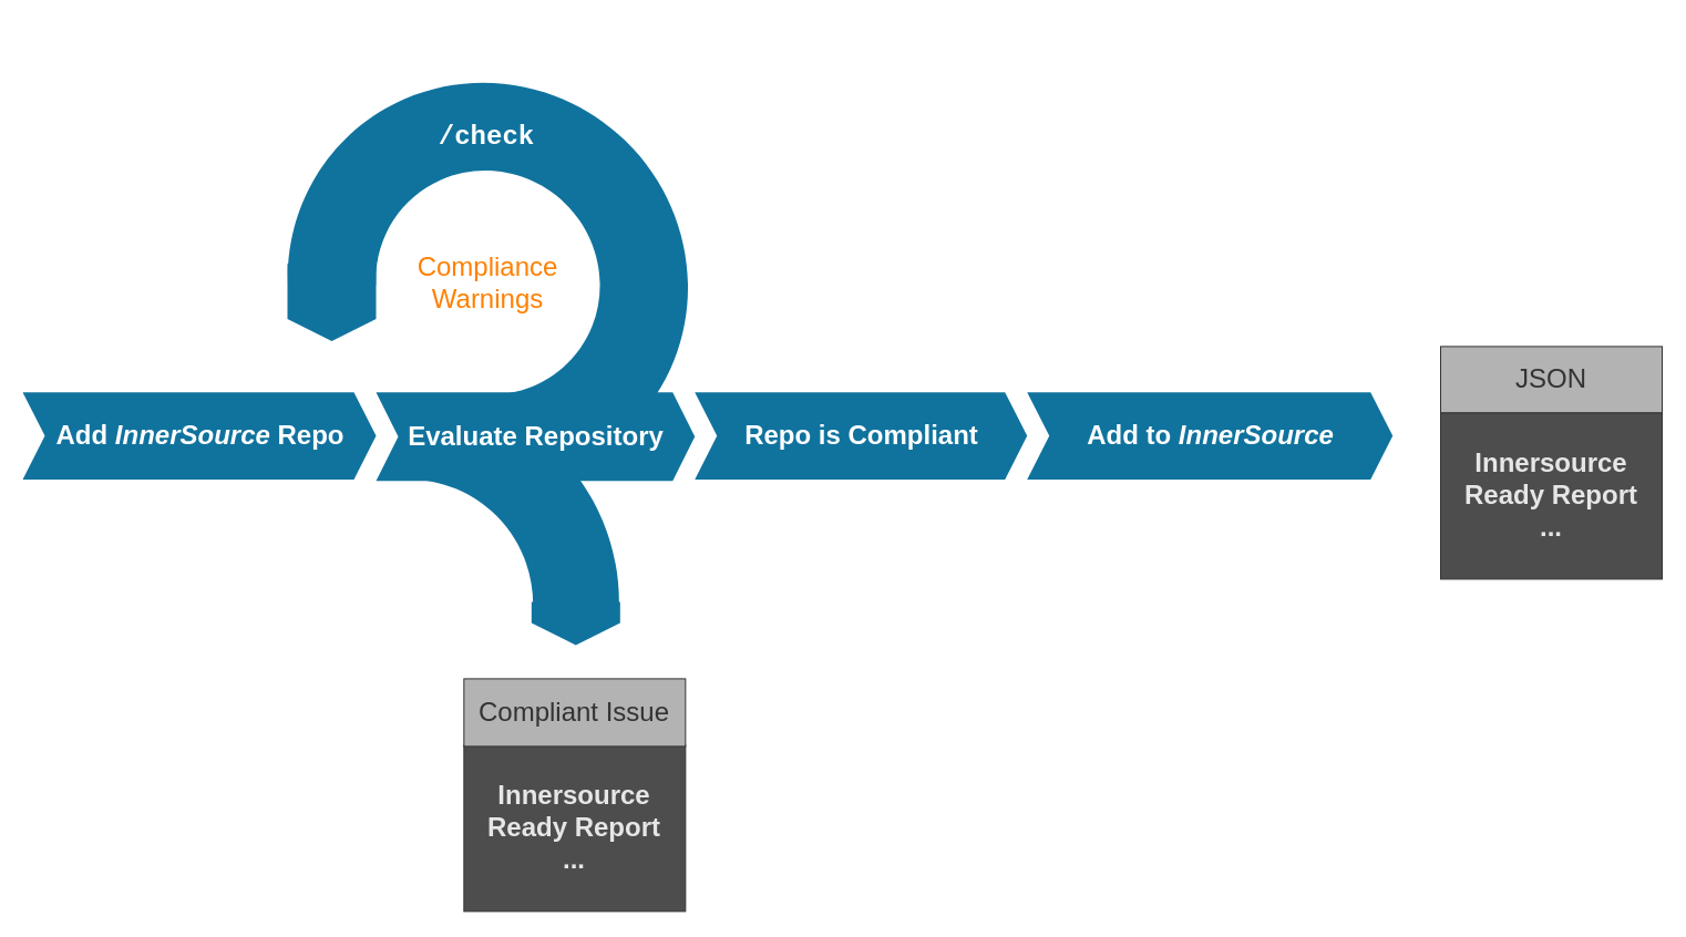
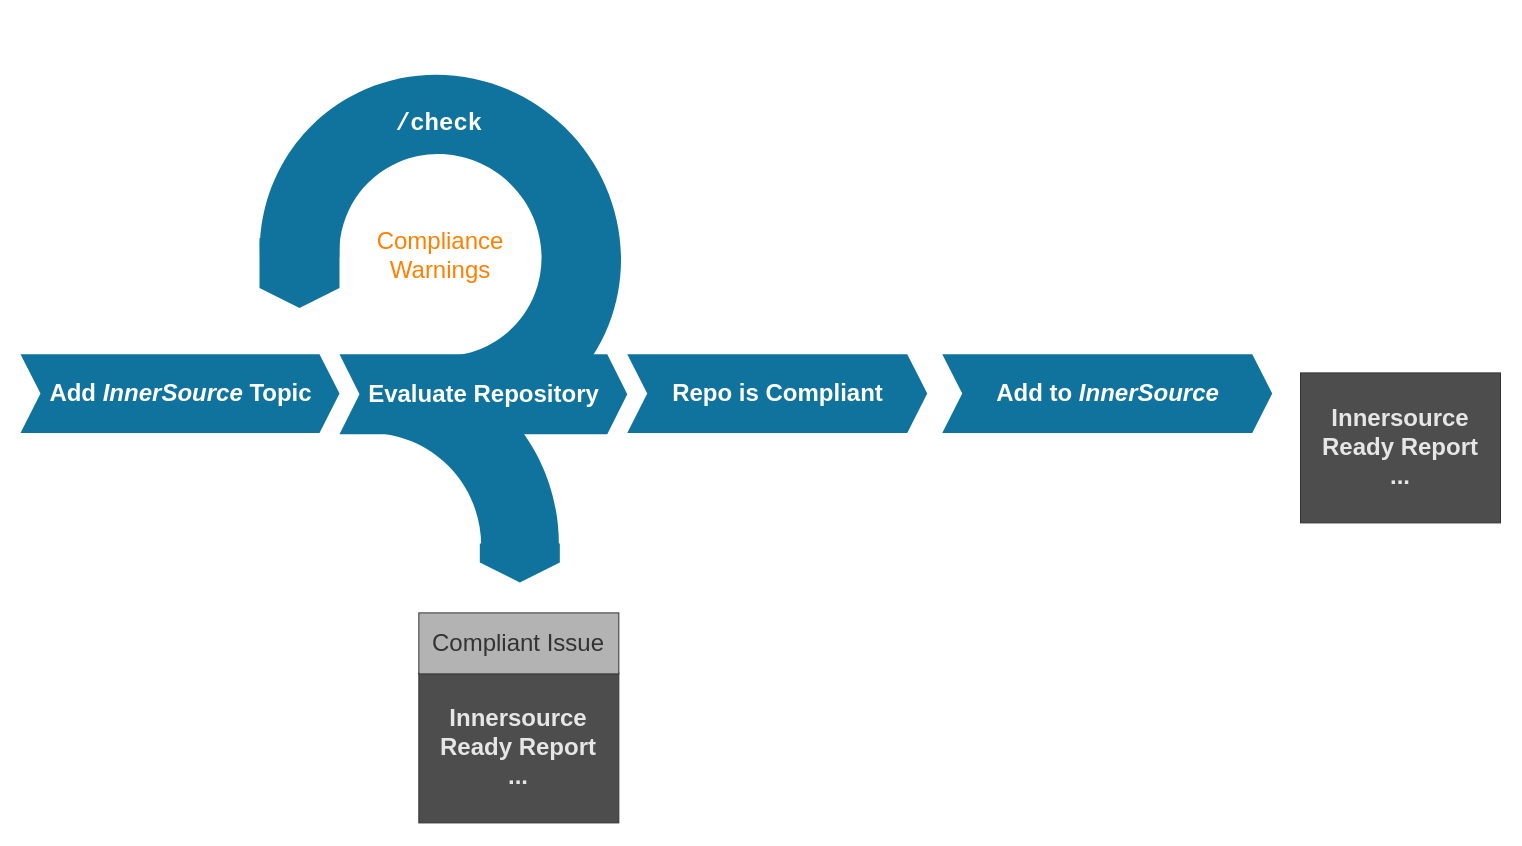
  <mxCell id="0" />
  <mxCell id="1" parent="0" />
  <mxCell id="2" value="&lt;font color=&quot;#ff8000&quot; style=&quot;font-size: 24px;&quot;&gt;Compliance&lt;br style=&quot;font-size: 24px;&quot;&gt;Warnings&lt;/font&gt;" style="text;html=1;strokeColor=none;fillColor=none;align=center;verticalAlign=middle;whiteSpace=wrap;rounded=0;fontSize=24;" parent="1" vertex="1"><mxGeometry x="394.95" y="192.73" width="90" height="20" as="geometry" /></mxCell>
  <mxCell id="3" value="" style="verticalLabelPosition=bottom;verticalAlign=top;html=1;shape=mxgraph.basic.partConcEllipse;fillColor=#10739E;strokeColor=none;startAngle=0.625;endAngle=0.876;arcWidth=0.4;rotation=135;fontSize=24;" parent="1" vertex="1"><mxGeometry x="167.62" y="305.4" width="393.38" height="382.74" as="geometry" /></mxCell>
  <mxCell id="4" value="Repo is Compliant" style="html=1;shape=mxgraph.infographic.ribbonSimple;notch1=20;notch2=20;fillColor=#10739E;strokeColor=none;align=center;verticalAlign=middle;fontColor=#ffffff;fontSize=24;fontStyle=1;" parent="1" vertex="1"><mxGeometry x="626.75" y="301.82" width="300" height="78.58" as="geometry" /></mxCell>
- <mxCell id="5" value="Add to &lt;i style=&quot;font-size: 24px;&quot;&gt;InnerSource&lt;/i&gt;" style="html=1;shape=mxgraph.infographic.ribbonSimple;notch1=20;notch2=20;fillColor=#10739E;strokeColor=none;align=center;verticalAlign=middle;fontColor=#ffffff;fontSize=24;fontStyle=1;" parent="1" vertex="1"><mxGeometry x="926.75" y="301.82" width="330" height="78.58" as="geometry" /></mxCell>
- <mxCell id="6" value="&lt;font color=&quot;#333333&quot; style=&quot;font-size: 24px;&quot;&gt;JSON&lt;/font&gt;" style="rounded=0;whiteSpace=wrap;html=1;labelBackgroundColor=none;fontColor=#E6E6E6;strokeColor=#333333;fillColor=#B3B3B3;fontSize=24;" parent="1" vertex="1"><mxGeometry x="1300" y="260.4" width="200" height="60" as="geometry" /></mxCell>
+ <mxCell id="5" value="Add to &lt;i style=&quot;font-size: 24px;&quot;&gt;InnerSource&lt;/i&gt;" style="html=1;shape=mxgraph.infographic.ribbonSimple;notch1=20;notch2=20;fillColor=#10739E;strokeColor=none;align=center;verticalAlign=middle;fontColor=#ffffff;fontSize=24;fontStyle=1;" parent="1" vertex="1"><mxGeometry x="941.75" y="301.82" width="330" height="78.58" as="geometry" /></mxCell>
  <mxCell id="7" value="&lt;font color=&quot;#e6e6e6&quot; style=&quot;font-size: 24px;&quot;&gt;&lt;span style=&quot;font-family: helvetica; font-size: 24px; font-style: normal; font-weight: 700; letter-spacing: normal; text-align: center; text-indent: 0px; text-transform: none; word-spacing: 0px; display: inline; float: none;&quot;&gt;Innersource&lt;/span&gt;&lt;br style=&quot;font-family: helvetica; font-size: 24px; font-style: normal; font-weight: 700; letter-spacing: normal; text-align: center; text-indent: 0px; text-transform: none; word-spacing: 0px;&quot;&gt;&lt;span style=&quot;font-family: helvetica; font-size: 24px; font-style: normal; font-weight: 700; letter-spacing: normal; text-align: center; text-indent: 0px; text-transform: none; word-spacing: 0px; display: inline; float: none;&quot;&gt;Ready Report&lt;/span&gt;&lt;br style=&quot;font-family: helvetica; font-size: 24px; font-style: normal; font-weight: 700; letter-spacing: normal; text-align: center; text-indent: 0px; text-transform: none; word-spacing: 0px;&quot;&gt;&lt;span style=&quot;font-family: helvetica; font-size: 24px; font-style: normal; font-weight: 700; letter-spacing: normal; text-align: center; text-indent: 0px; text-transform: none; word-spacing: 0px; display: inline; float: none;&quot;&gt;...&lt;/span&gt;&lt;/font&gt;" style="rounded=0;whiteSpace=wrap;html=1;labelBackgroundColor=none;fontColor=#99FFFF;strokeColor=#333333;fillColor=#4D4D4D;fontSize=24;" vertex="1" parent="1"><mxGeometry x="1300" y="320.4" width="200" height="150" as="geometry" /></mxCell>
  <mxCell id="8" value="" style="html=1;shape=mxgraph.infographic.ribbonSimple;notch1=0;notch2=20;fillColor=#10739E;strokeColor=none;align=center;verticalAlign=middle;fontColor=#ffffff;fontSize=24;fontStyle=1;rotation=90;" parent="1" vertex="1"><mxGeometry x="264" y="180.4" width="70" height="80" as="geometry" /></mxCell>
  <mxCell id="9" value="" style="verticalLabelPosition=bottom;verticalAlign=top;html=1;shape=mxgraph.basic.partConcEllipse;fillColor=#10739E;strokeColor=none;startAngle=0.37;endAngle=0.125;arcWidth=0.44;rotation=135;" parent="1" vertex="1"><mxGeometry x="261.58" y="20" width="356.75" height="365.46" as="geometry" /></mxCell>
  <mxCell id="10" value="&lt;font color=&quot;#e6e6e6&quot; style=&quot;font-size: 24px;&quot;&gt;&lt;span style=&quot;font-family: helvetica; font-size: 24px; font-style: normal; font-weight: 700; letter-spacing: normal; text-align: center; text-indent: 0px; text-transform: none; word-spacing: 0px; display: inline; float: none;&quot;&gt;Innersource&lt;/span&gt;&lt;br style=&quot;font-family: helvetica; font-size: 24px; font-style: normal; font-weight: 700; letter-spacing: normal; text-align: center; text-indent: 0px; text-transform: none; word-spacing: 0px;&quot;&gt;&lt;span style=&quot;font-family: helvetica; font-size: 24px; font-style: normal; font-weight: 700; letter-spacing: normal; text-align: center; text-indent: 0px; text-transform: none; word-spacing: 0px; display: inline; float: none;&quot;&gt;Ready Report&lt;/span&gt;&lt;br style=&quot;font-family: helvetica; font-size: 24px; font-style: normal; font-weight: 700; letter-spacing: normal; text-align: center; text-indent: 0px; text-transform: none; word-spacing: 0px;&quot;&gt;&lt;span style=&quot;font-family: helvetica; font-size: 24px; font-style: normal; font-weight: 700; letter-spacing: normal; text-align: center; text-indent: 0px; text-transform: none; word-spacing: 0px; display: inline; float: none;&quot;&gt;...&lt;/span&gt;&lt;/font&gt;" style="rounded=0;whiteSpace=wrap;html=1;labelBackgroundColor=none;fontColor=#99FFFF;strokeColor=#333333;fillColor=#4D4D4D;fontSize=24;" parent="1" vertex="1"><mxGeometry x="418.33" y="620.4" width="200" height="150" as="geometry" /></mxCell>
  <mxCell id="11" value="" style="html=1;shape=mxgraph.infographic.ribbonSimple;notch1=0;notch2=20;fillColor=#10739E;strokeColor=none;align=center;verticalAlign=middle;fontColor=#ffffff;fontSize=24;fontStyle=1;rotation=90;" parent="1" vertex="1"><mxGeometry x="499.83" y="470.4" width="39" height="80" as="geometry" /></mxCell>
  <mxCell id="12" value="&lt;font color=&quot;#333333&quot; style=&quot;font-size: 24px;&quot;&gt;Compliant Issue&lt;/font&gt;" style="rounded=0;whiteSpace=wrap;html=1;labelBackgroundColor=none;fontColor=#E6E6E6;strokeColor=#333333;fillColor=#B3B3B3;fontSize=24;" parent="1" vertex="1"><mxGeometry x="418.329" y="560.399" width="200" height="61" as="geometry" /></mxCell>
- <mxCell id="13" value="Add&amp;nbsp;&lt;i style=&quot;font-size: 24px;&quot;&gt;InnerSource&amp;nbsp;&lt;/i&gt;Repo" style="html=1;shape=mxgraph.infographic.ribbonSimple;notch1=20;notch2=20;fillColor=#10739E;strokeColor=none;align=center;verticalAlign=middle;fontColor=#ffffff;fontSize=24;fontStyle=1;" parent="1" vertex="1"><mxGeometry x="20" y="301.82" width="319" height="78.58" as="geometry" /></mxCell>
+ <mxCell id="13" value="Add&amp;nbsp;&lt;i style=&quot;font-size: 24px;&quot;&gt;InnerSource&amp;nbsp;&lt;/i&gt;Topic" style="html=1;shape=mxgraph.infographic.ribbonSimple;notch1=20;notch2=20;fillColor=#10739E;strokeColor=none;align=center;verticalAlign=middle;fontColor=#ffffff;fontSize=24;fontStyle=1;" parent="1" vertex="1"><mxGeometry x="20" y="301.82" width="319" height="78.58" as="geometry" /></mxCell>
  <mxCell id="14" value="Evaluate Repository" style="html=1;shape=mxgraph.infographic.ribbonSimple;notch1=20;notch2=20;fillColor=#10739E;strokeColor=none;align=center;verticalAlign=middle;fontColor=#ffffff;fontSize=24;fontStyle=1;" parent="1" vertex="1"><mxGeometry x="339" y="301.82" width="287.75" height="80" as="geometry" /></mxCell>
  <mxCell id="15" value="&lt;font face=&quot;Courier New&quot; style=&quot;font-size: 24px;&quot;&gt;&lt;b style=&quot;font-size: 24px;&quot;&gt;/check&lt;/b&gt;&lt;/font&gt;" style="text;html=1;strokeColor=none;fillColor=none;align=center;verticalAlign=middle;whiteSpace=wrap;rounded=0;fontSize=24;fontColor=#FFFFFF;" parent="1" vertex="1"><mxGeometry x="394.95" y="50.4" width="87.75" height="42" as="geometry" /></mxCell>
